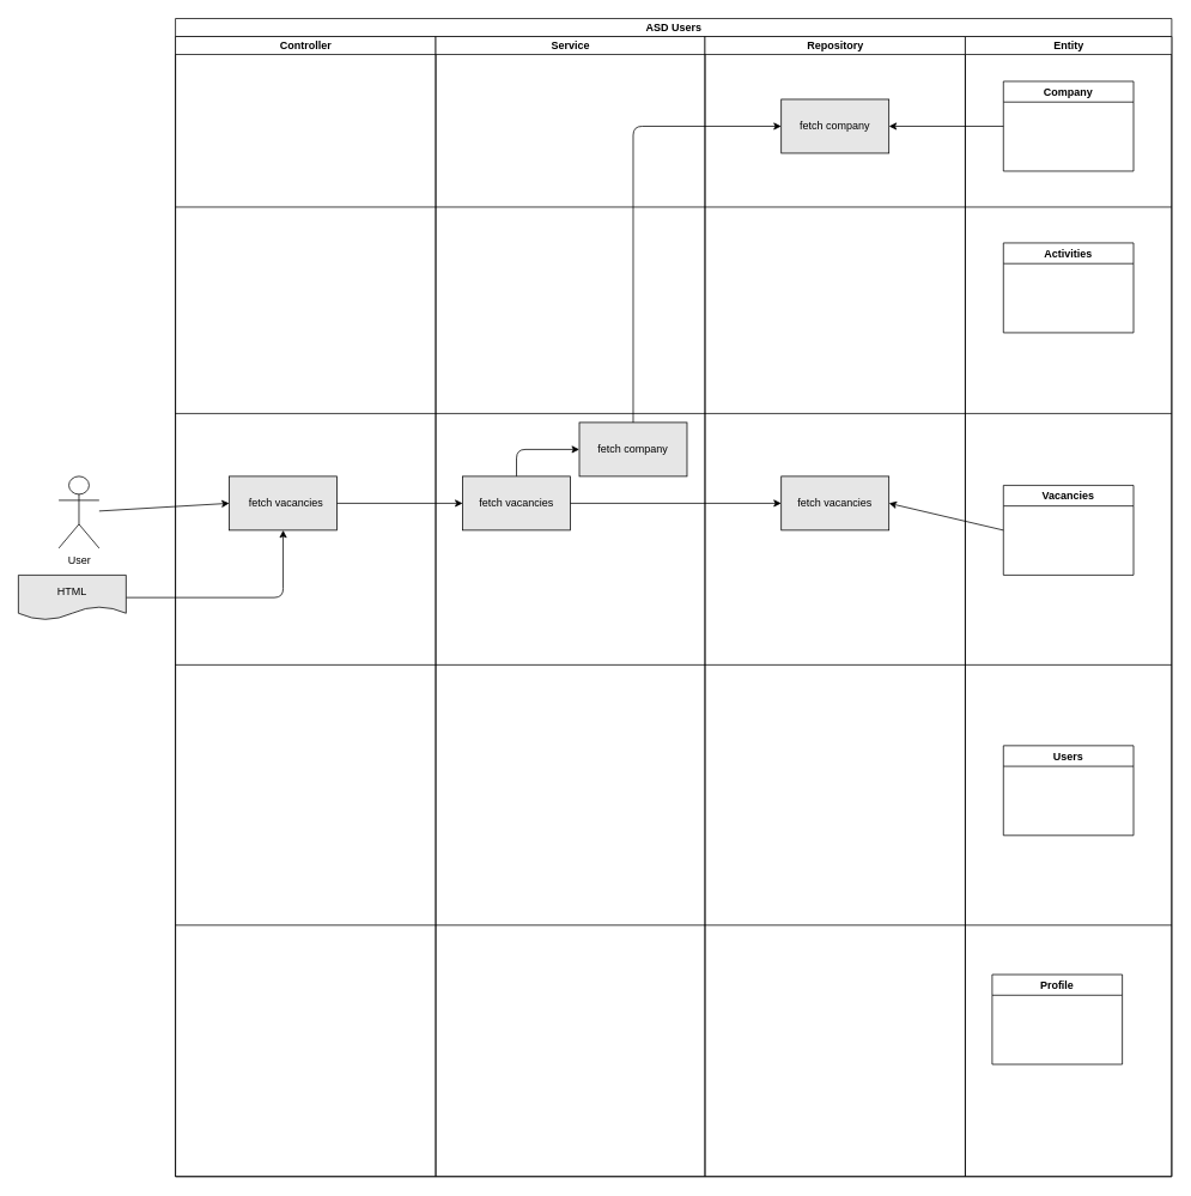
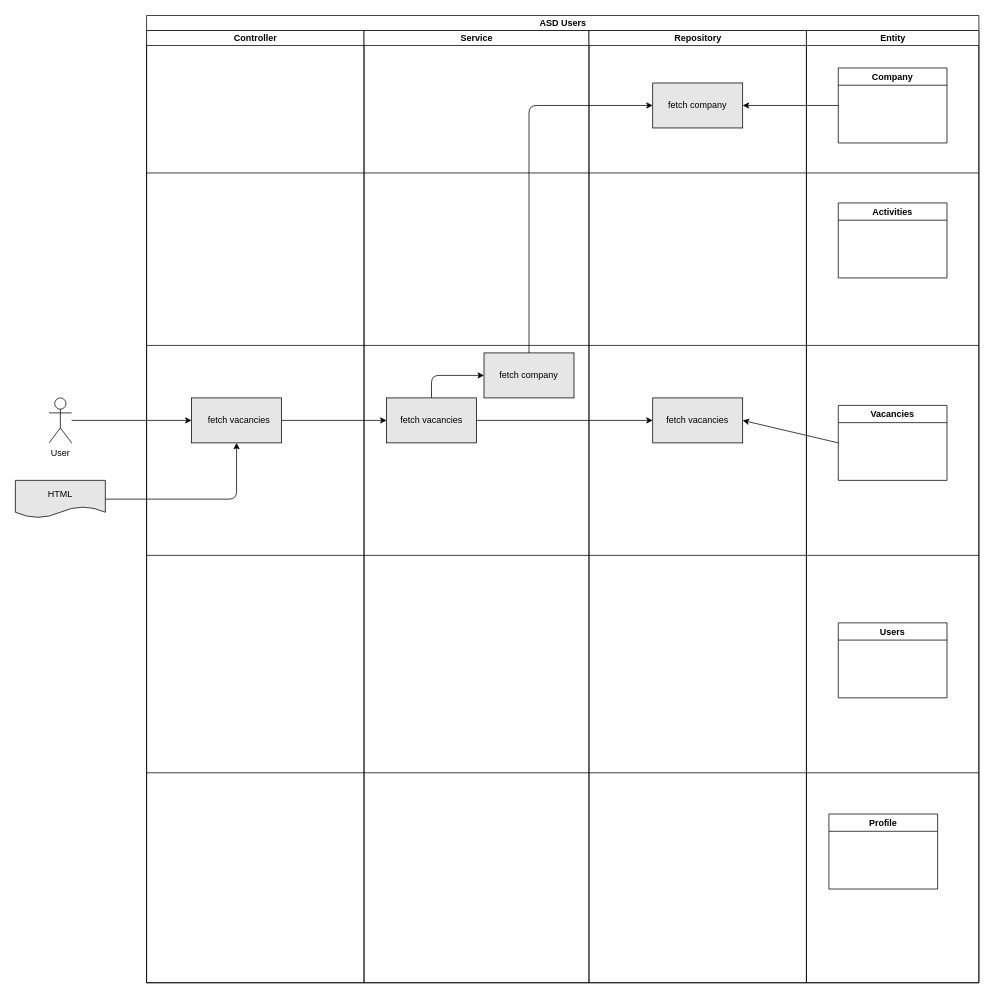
  <mxCell id="0" />
  <mxCell id="1" parent="0" />
  <mxCell id="2" value="ASD Users" style="swimlane;childLayout=stackLayout;resizeParent=1;resizeParentMax=0;startSize=20;html=1;" parent="1" vertex="1"><mxGeometry x="195" y="20" width="1110" height="1290" as="geometry" /></mxCell>
  <mxCell id="3" value="Controller" style="swimlane;startSize=20;html=1;" parent="2" vertex="1"><mxGeometry y="20" width="290" height="1270" as="geometry" /></mxCell>
  <mxCell id="4" value="&amp;nbsp; fetch vacancies" style="rounded=0;whiteSpace=wrap;html=1;fillColor=#E6E6E6;align=center;" parent="3" vertex="1"><mxGeometry x="60" y="490" width="120" height="60" as="geometry" /></mxCell>
  <mxCell id="5" value="Service" style="swimlane;startSize=20;html=1;" parent="2" vertex="1"><mxGeometry x="290" y="20" width="300" height="1270" as="geometry" /></mxCell>
  <mxCell id="6" value="" style="endArrow=none;html=1;" parent="5" edge="1"><mxGeometry width="50" height="50" relative="1" as="geometry"><mxPoint x="-290" y="420" as="sourcePoint" /><mxPoint x="820" y="420" as="targetPoint" /><Array as="points" /></mxGeometry></mxCell>
  <mxCell id="7" style="edgeStyle=none;html=1;exitX=0.5;exitY=0;exitDx=0;exitDy=0;entryX=0;entryY=0.5;entryDx=0;entryDy=0;" parent="5" source="8" target="10" edge="1"><mxGeometry relative="1" as="geometry"><Array as="points"><mxPoint x="90" y="460" /></Array></mxGeometry></mxCell>
  <mxCell id="8" value="fetch vacancies" style="rounded=0;whiteSpace=wrap;html=1;fillColor=#E6E6E6;align=center;" parent="5" vertex="1"><mxGeometry x="30" y="490" width="120" height="60" as="geometry" /></mxCell>
  <mxCell id="9" value="" style="endArrow=none;html=1;" parent="5" edge="1"><mxGeometry width="50" height="50" relative="1" as="geometry"><mxPoint x="-290" y="190" as="sourcePoint" /><mxPoint x="820" y="190" as="targetPoint" /><Array as="points" /></mxGeometry></mxCell>
  <mxCell id="10" value="fetch company" style="rounded=0;whiteSpace=wrap;html=1;fillColor=#E6E6E6;align=center;" parent="5" vertex="1"><mxGeometry x="160" y="430" width="120" height="60" as="geometry" /></mxCell>
  <mxCell id="11" value="Repository" style="swimlane;startSize=20;html=1;" parent="2" vertex="1"><mxGeometry x="590" y="20" width="290" height="1270" as="geometry" /></mxCell>
  <mxCell id="12" value="" style="endArrow=none;html=1;" parent="11" edge="1"><mxGeometry width="50" height="50" relative="1" as="geometry"><mxPoint x="-590" y="990" as="sourcePoint" /><mxPoint x="520" y="990" as="targetPoint" /><Array as="points" /></mxGeometry></mxCell>
  <mxCell id="13" value="" style="endArrow=none;html=1;" parent="11" edge="1"><mxGeometry width="50" height="50" relative="1" as="geometry"><mxPoint x="-590" y="700" as="sourcePoint" /><mxPoint x="520" y="700" as="targetPoint" /><Array as="points" /></mxGeometry></mxCell>
  <mxCell id="14" value="fetch vacancies" style="rounded=0;whiteSpace=wrap;html=1;fillColor=#E6E6E6;align=center;" parent="11" vertex="1"><mxGeometry x="85" y="490" width="120" height="60" as="geometry" /></mxCell>
  <mxCell id="15" value="fetch company" style="rounded=0;whiteSpace=wrap;html=1;fillColor=#E6E6E6;align=center;" parent="11" vertex="1"><mxGeometry x="85" y="70" width="120" height="60" as="geometry" /></mxCell>
  <mxCell id="16" value="Entity" style="swimlane;startSize=20;html=1;" parent="2" vertex="1"><mxGeometry x="880" y="20" width="230" height="1270" as="geometry" /></mxCell>
  <mxCell id="17" value="Company" style="swimlane;startSize=23;" parent="16" vertex="1"><mxGeometry x="42.5" y="50" width="145" height="100" as="geometry" /></mxCell>
  <mxCell id="18" value="Activities" style="swimlane;" parent="16" vertex="1"><mxGeometry x="42.5" y="230" width="145" height="100" as="geometry" /></mxCell>
  <mxCell id="19" value="Vacancies" style="swimlane;startSize=23;" parent="16" vertex="1"><mxGeometry x="42.5" y="500" width="145" height="100" as="geometry" /></mxCell>
  <mxCell id="20" value="Users" style="swimlane;" parent="16" vertex="1"><mxGeometry x="42.5" y="790" width="145" height="100" as="geometry" /></mxCell>
  <mxCell id="21" value="Profile" style="swimlane;" parent="16" vertex="1"><mxGeometry x="30" y="1045" width="145" height="100" as="geometry" /></mxCell>
  <mxCell id="22" style="edgeStyle=none;html=1;" parent="2" source="4" target="8" edge="1"><mxGeometry relative="1" as="geometry" /></mxCell>
  <mxCell id="23" style="edgeStyle=none;html=1;entryX=0;entryY=0.5;entryDx=0;entryDy=0;" parent="2" source="8" target="14" edge="1"><mxGeometry relative="1" as="geometry" /></mxCell>
  <mxCell id="24" style="edgeStyle=none;html=1;entryX=0;entryY=0.5;entryDx=0;entryDy=0;" parent="2" source="10" target="15" edge="1"><mxGeometry relative="1" as="geometry"><Array as="points"><mxPoint x="510" y="120" /></Array></mxGeometry></mxCell>
  <mxCell id="25" style="edgeStyle=none;html=1;entryX=1;entryY=0.5;entryDx=0;entryDy=0;" parent="2" source="17" target="15" edge="1"><mxGeometry relative="1" as="geometry" /></mxCell>
  <mxCell id="26" style="edgeStyle=none;html=1;exitX=0;exitY=0.5;exitDx=0;exitDy=0;entryX=1;entryY=0.5;entryDx=0;entryDy=0;" parent="2" source="19" target="14" edge="1"><mxGeometry relative="1" as="geometry" /></mxCell>
  <mxCell id="27" style="edgeStyle=none;html=1;entryX=0;entryY=0.5;entryDx=0;entryDy=0;" parent="1" source="28" target="4" edge="1"><mxGeometry relative="1" as="geometry" /></mxCell>
- <mxCell id="28" value="User" style="shape=umlActor;verticalLabelPosition=bottom;verticalAlign=top;html=1;outlineConnect=0;" parent="1" vertex="1"><mxGeometry x="65" y="530" width="45" height="80" as="geometry" /></mxCell>
+ <mxCell id="28" value="User" style="shape=umlActor;verticalLabelPosition=bottom;verticalAlign=top;html=1;outlineConnect=0;" parent="1" vertex="1"><mxGeometry x="65" y="530" width="30" height="60" as="geometry" /></mxCell>
  <mxCell id="29" style="edgeStyle=none;html=1;entryX=0.5;entryY=1;entryDx=0;entryDy=0;" parent="1" source="30" target="4" edge="1"><mxGeometry relative="1" as="geometry"><Array as="points"><mxPoint x="315" y="665" /></Array></mxGeometry></mxCell>
  <mxCell id="30" value="HTML" style="shape=document;whiteSpace=wrap;html=1;boundedLbl=1;fillColor=#E6E6E6;" parent="1" vertex="1"><mxGeometry x="20" y="640" width="120" height="50" as="geometry" /></mxCell>
